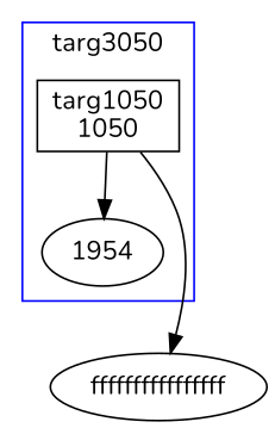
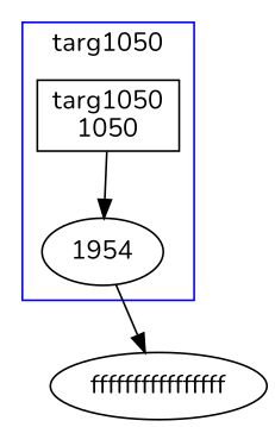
  digraph {
    fontname=Nunito
    node [fontname=Nunito]
    edge [fontname=Nunito]
    n1 [label="targ1050\n1050" shape=box]
    n2 [label=1954]
    ffffffffffffffff
    subgraph cluster_1 {
      color=blue
-     label=targ3050
+     label=targ1050
      n1
      n2
    }
    n1 -> n2
-   n1 -> ffffffffffffffff
+   n2 -> ffffffffffffffff
  }
